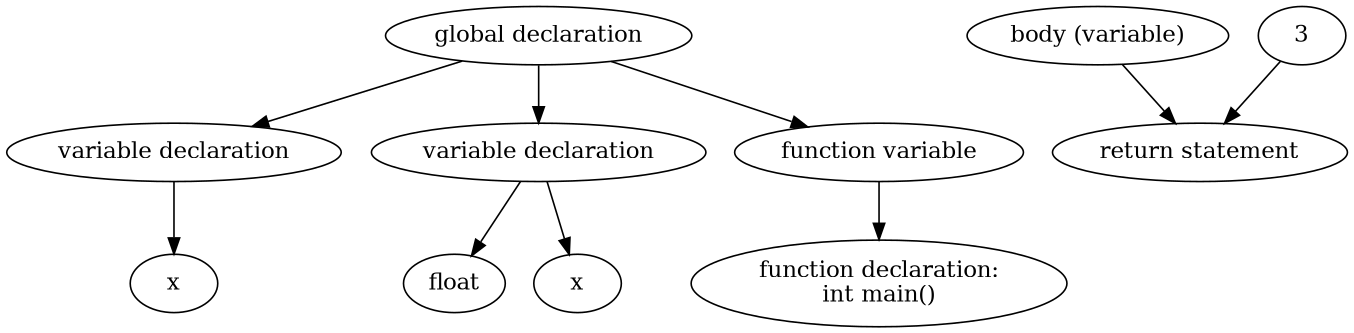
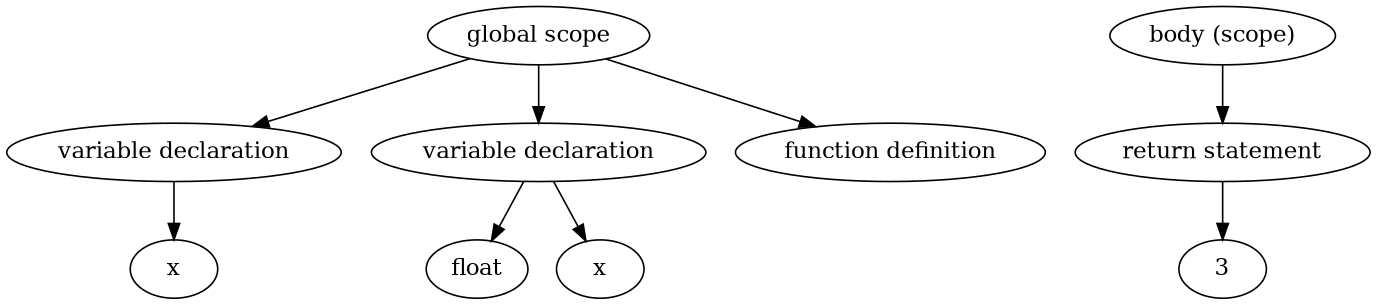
  digraph {
    n1 [label="variable declaration"]
    n2 [label=x]
-   n3 [label="global declaration"]
+   n3 [label="global scope"]
    n4 [label="variable declaration"]
-   n5 [label="function variable"]
+   n5 [label="function definition"]
    n6 [label=float]
    n7 [label=x]
-   n8 [label="function declaration:\nint main()"]
-   n9 [label="body (variable)"]
+   n9 [label="body (scope)"]
    n10 [label="return statement"]
    n11 [label=3]
    n1 -> n2
    n3 -> n1
    n3 -> n4
    n3 -> n5
    n4 -> n6
    n4 -> n7
-   n5 -> n8
    n9 -> n10
-   n11 -> n10
+   n10 -> n11
  }
